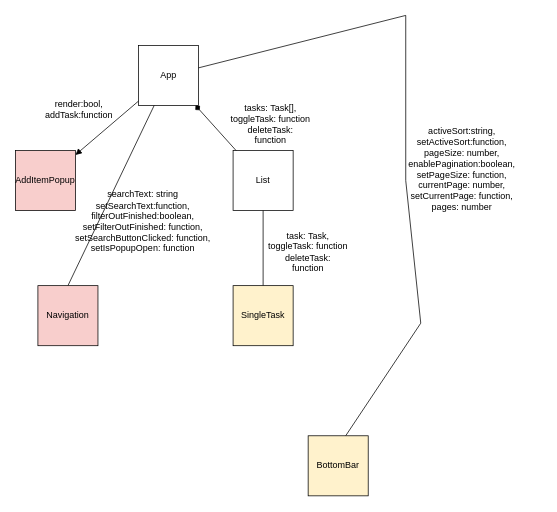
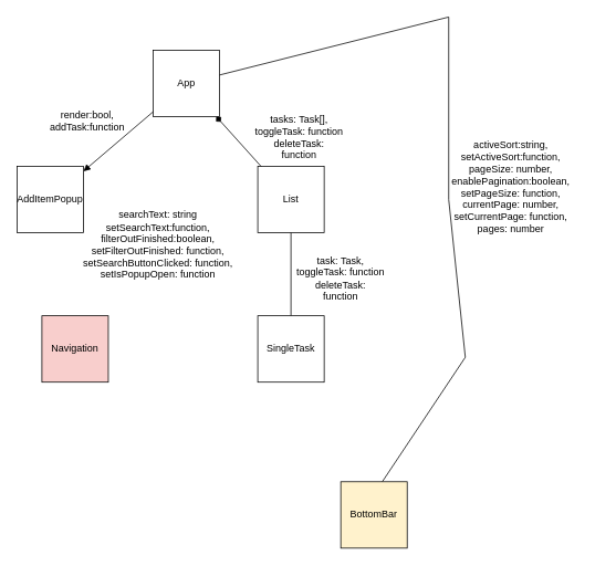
  <mxCell id="0" />
  <mxCell id="1" parent="0" />
  <mxCell id="2" value="App" style="whiteSpace=wrap;html=1;aspect=fixed;" parent="1" vertex="1"><mxGeometry x="184" y="60" width="80" height="80" as="geometry" /></mxCell>
  <mxCell id="3" value="" style="endArrow=block;html=1;rounded=0;" parent="1" source="2" target="4" edge="1"><mxGeometry width="50" height="50" relative="1" as="geometry"><mxPoint x="134" y="190" as="sourcePoint" /><mxPoint x="184" y="140" as="targetPoint" /></mxGeometry></mxCell>
- <mxCell id="4" value="AddItemPopup" style="whiteSpace=wrap;html=1;aspect=fixed;fillColor=#f8cecc;" parent="1" vertex="1"><mxGeometry x="20" y="200" width="80" height="80" as="geometry" /></mxCell>
+ <mxCell id="4" value="AddItemPopup" style="whiteSpace=wrap;html=1;aspect=fixed;" parent="1" vertex="1"><mxGeometry x="20" y="200" width="80" height="80" as="geometry" /></mxCell>
  <mxCell id="5" value="List" style="whiteSpace=wrap;html=1;aspect=fixed;" parent="1" vertex="1"><mxGeometry x="310" y="200" width="80" height="80" as="geometry" /></mxCell>
  <mxCell id="6" value="" style="endArrow=diamond;html=1;rounded=0;" parent="1" source="5" target="2" edge="1"><mxGeometry width="50" height="50" relative="1" as="geometry"><mxPoint x="200" y="290" as="sourcePoint" /><mxPoint x="250" y="240" as="targetPoint" /></mxGeometry></mxCell>
  <mxCell id="7" value="" style="endArrow=none;html=1;rounded=0;entryX=0.5;entryY=1;entryDx=0;entryDy=0;exitX=0.5;exitY=0;exitDx=0;exitDy=0;" parent="1" source="8" target="5" edge="1"><mxGeometry width="50" height="50" relative="1" as="geometry"><mxPoint x="350" y="350" as="sourcePoint" /><mxPoint x="310" y="240" as="targetPoint" /></mxGeometry></mxCell>
- <mxCell id="8" value="SingleTask" style="whiteSpace=wrap;html=1;aspect=fixed;fillColor=#fff2cc;" parent="1" vertex="1"><mxGeometry x="310" y="380" width="80" height="80" as="geometry" /></mxCell>
+ <mxCell id="8" value="SingleTask" style="whiteSpace=wrap;html=1;aspect=fixed;" parent="1" vertex="1"><mxGeometry x="310" y="380" width="80" height="80" as="geometry" /></mxCell>
  <mxCell id="9" value="render:bool,&lt;div&gt;addTask:function&lt;/div&gt;" style="text;html=1;align=center;verticalAlign=middle;whiteSpace=wrap;rounded=0;" parent="1" vertex="1"><mxGeometry x="50" y="130" width="110" height="30" as="geometry" /></mxCell>
  <mxCell id="10" value="tasks: Task[],&lt;div&gt;toggleTask: function&lt;/div&gt;&lt;div&gt;deleteTask:&lt;/div&gt;&lt;div&gt;function&lt;/div&gt;" style="text;html=1;align=center;verticalAlign=middle;whiteSpace=wrap;rounded=0;" parent="1" vertex="1"><mxGeometry x="250" y="110" width="220" height="110" as="geometry" /></mxCell>
  <mxCell id="11" value="task: Task,&lt;div&gt;toggleTask: function&lt;/div&gt;&lt;div&gt;deleteTask:&lt;/div&gt;&lt;div&gt;function&lt;/div&gt;" style="text;html=1;align=center;verticalAlign=middle;whiteSpace=wrap;rounded=0;" parent="1" vertex="1"><mxGeometry x="300" y="280" width="220" height="110" as="geometry" /></mxCell>
- <mxCell id="12" value="" style="endArrow=none;html=1;rounded=0;exitX=0.5;exitY=0;exitDx=0;exitDy=0;" edge="1" parent="1" source="13" target="2"><mxGeometry width="50" height="50" relative="1" as="geometry"><mxPoint x="100" y="350" as="sourcePoint" /><mxPoint x="250" y="240" as="targetPoint" /></mxGeometry></mxCell>
  <mxCell id="13" value="Navigation" style="whiteSpace=wrap;html=1;aspect=fixed;fillColor=#f8cecc;" vertex="1" parent="1"><mxGeometry x="50" y="380" width="80" height="80" as="geometry" /></mxCell>
  <mxCell id="14" value="searchText: string&lt;div&gt;setSearchText:function,&lt;/div&gt;&lt;div&gt;filterOutFinished:boolean,&lt;/div&gt;&lt;div&gt;setFilterOutFinished: function,&lt;/div&gt;&lt;div&gt;setSearchButtonClicked: function,&lt;/div&gt;&lt;div&gt;setIsPopupOpen: function&lt;/div&gt;" style="text;html=1;align=center;verticalAlign=middle;whiteSpace=wrap;rounded=0;" vertex="1" parent="1"><mxGeometry x="80" y="210" width="220" height="170" as="geometry" /></mxCell>
  <mxCell id="15" value="" style="endArrow=none;html=1;rounded=0;" edge="1" parent="1" target="2"><mxGeometry width="50" height="50" relative="1" as="geometry"><mxPoint x="460" y="580" as="sourcePoint" /><mxPoint x="430" y="20" as="targetPoint" /><Array as="points"><mxPoint x="560" y="430" /><mxPoint x="540" y="240" /><mxPoint x="540" y="20" /></Array></mxGeometry></mxCell>
  <mxCell id="16" value="BottomBar" style="whiteSpace=wrap;html=1;aspect=fixed;fillColor=#fff2cc;" vertex="1" parent="1"><mxGeometry x="410" y="580" width="80" height="80" as="geometry" /></mxCell>
  <mxCell id="17" value="activeSort:string,&lt;div&gt;setActiveSort:function,&lt;/div&gt;&lt;div&gt;pageSize: number,&lt;/div&gt;&lt;div&gt;enablePagination:boolean,&lt;/div&gt;&lt;div&gt;setPageSize: function,&lt;/div&gt;&lt;div&gt;currentPage: number,&lt;/div&gt;&lt;div&gt;setCurrentPage: function,&lt;/div&gt;&lt;div&gt;pages: number&lt;/div&gt;" style="text;html=1;align=center;verticalAlign=middle;whiteSpace=wrap;rounded=0;" vertex="1" parent="1"><mxGeometry x="510" y="130" width="210" height="190" as="geometry" /></mxCell>
